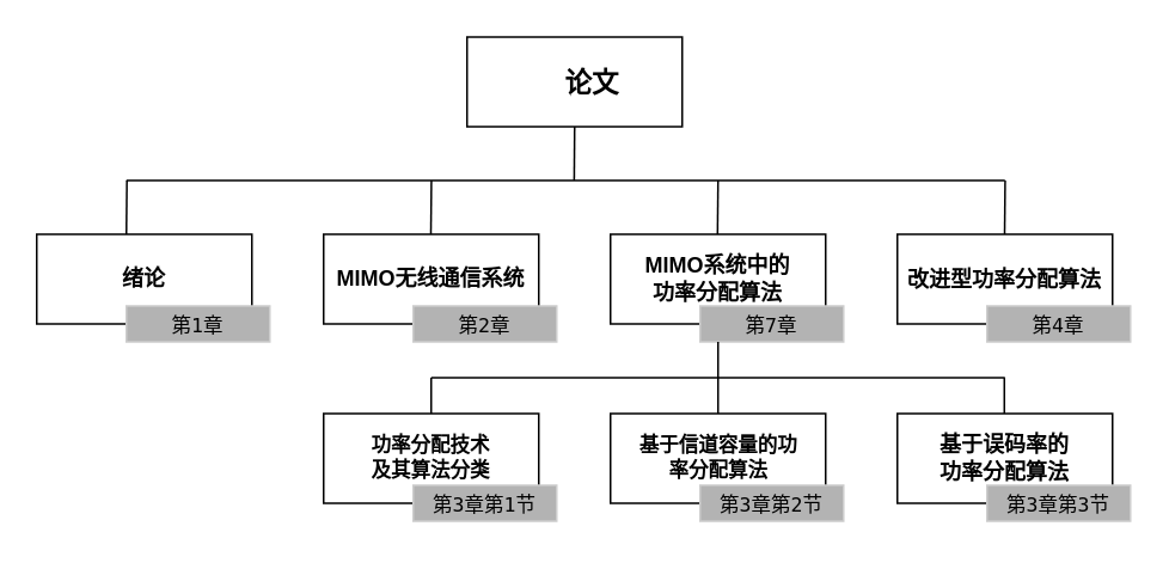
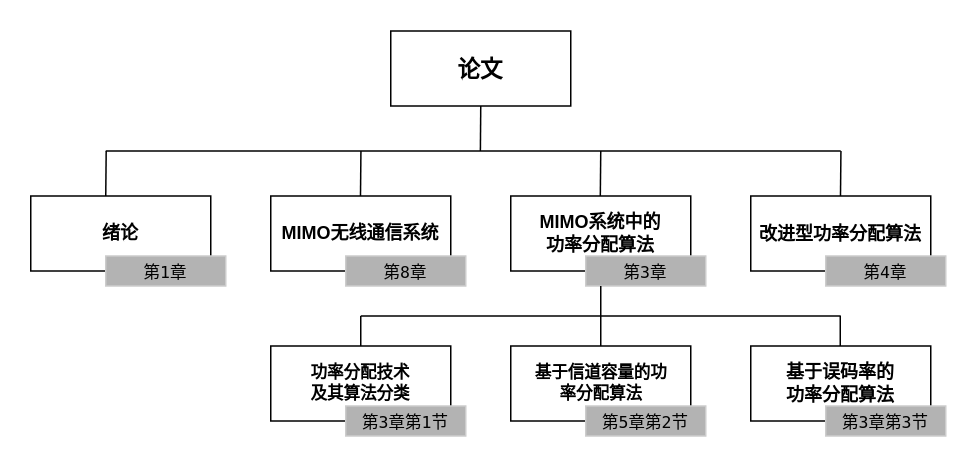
  <mxCell id="0" />
  <mxCell id="1" parent="0" />
  <mxCell id="2" value="" style="rounded=0;whiteSpace=wrap;html=1;" vertex="1" parent="1"><mxGeometry x="260" y="20" width="120" height="50" as="geometry" /></mxCell>
- <mxCell id="3" value="&lt;h3&gt;&lt;font style=&quot;font-size: 15px&quot;&gt;论文&lt;/font&gt;&lt;/h3&gt;" style="text;html=1;strokeColor=none;fillColor=none;align=center;verticalAlign=middle;whiteSpace=wrap;rounded=0;" vertex="1" parent="1"><mxGeometry x="300" y="30" width="60" height="30" as="geometry" /></mxCell>
+ <mxCell id="3" value="&lt;h3&gt;&lt;font style=&quot;font-size: 15px&quot;&gt;论文&lt;/font&gt;&lt;/h3&gt;" style="text;html=1;strokeColor=none;fillColor=none;align=center;verticalAlign=middle;whiteSpace=wrap;rounded=0;" vertex="1" parent="1"><mxGeometry x="290" y="30" width="60" height="30" as="geometry" /></mxCell>
  <mxCell id="4" value="" style="rounded=0;whiteSpace=wrap;html=1;" vertex="1" parent="1"><mxGeometry x="20" y="130" width="120" height="50" as="geometry" /></mxCell>
  <mxCell id="5" value="" style="rounded=0;whiteSpace=wrap;html=1;fillColor=#B3B3B3;fontColor=#333333;strokeColor=#CCCCCC;" vertex="1" parent="1"><mxGeometry x="70" y="170" width="80" height="20" as="geometry" /></mxCell>
  <mxCell id="6" value="&lt;h5&gt;&lt;font style=&quot;font-size: 12px&quot;&gt;绪论&lt;/font&gt;&lt;/h5&gt;" style="text;html=1;strokeColor=none;fillColor=none;align=center;verticalAlign=middle;whiteSpace=wrap;rounded=0;" vertex="1" parent="1"><mxGeometry x="50" y="140" width="60" height="30" as="geometry" /></mxCell>
  <mxCell id="7" value="" style="rounded=0;whiteSpace=wrap;html=1;" vertex="1" parent="1"><mxGeometry x="180" y="130" width="120" height="50" as="geometry" /></mxCell>
  <mxCell id="8" value="" style="rounded=0;whiteSpace=wrap;html=1;fillColor=#B3B3B3;fontColor=#333333;strokeColor=#CCCCCC;" vertex="1" parent="1"><mxGeometry x="230" y="170" width="80" height="20" as="geometry" /></mxCell>
  <mxCell id="9" value="&lt;h5&gt;&lt;font style=&quot;font-size: 12px&quot;&gt;MIMO无线通信系统&lt;/font&gt;&lt;/h5&gt;" style="text;html=1;strokeColor=none;fillColor=none;align=center;verticalAlign=middle;whiteSpace=wrap;rounded=0;" vertex="1" parent="1"><mxGeometry x="170" y="140" width="140" height="30" as="geometry" /></mxCell>
  <mxCell id="10" value="" style="rounded=0;whiteSpace=wrap;html=1;" vertex="1" parent="1"><mxGeometry x="340" y="130" width="120" height="50" as="geometry" /></mxCell>
  <mxCell id="11" value="" style="rounded=0;whiteSpace=wrap;html=1;fillColor=#B3B3B3;fontColor=#333333;strokeColor=#CCCCCC;" vertex="1" parent="1"><mxGeometry x="390" y="170" width="80" height="20" as="geometry" /></mxCell>
  <mxCell id="12" value="&lt;h6&gt;&lt;font style=&quot;font-size: 12px&quot;&gt;MIMO系统中的功率分配算法&lt;/font&gt;&lt;/h6&gt;" style="text;html=1;strokeColor=none;fillColor=none;align=center;verticalAlign=middle;whiteSpace=wrap;rounded=0;" vertex="1" parent="1"><mxGeometry x="355" y="140" width="90" height="30" as="geometry" /></mxCell>
  <mxCell id="13" value="" style="rounded=0;whiteSpace=wrap;html=1;" vertex="1" parent="1"><mxGeometry x="500" y="130" width="120" height="50" as="geometry" /></mxCell>
  <mxCell id="14" value="" style="rounded=0;whiteSpace=wrap;html=1;fillColor=#B3B3B3;fontColor=#333333;strokeColor=#CCCCCC;" vertex="1" parent="1"><mxGeometry x="550" y="170" width="80" height="20" as="geometry" /></mxCell>
  <mxCell id="15" value="&lt;h3&gt;&lt;font style=&quot;font-size: 12px&quot;&gt;改进型功率分配算法&lt;/font&gt;&lt;/h3&gt;" style="text;html=1;strokeColor=none;fillColor=none;align=center;verticalAlign=middle;whiteSpace=wrap;rounded=0;" vertex="1" parent="1"><mxGeometry x="505" y="140" width="110" height="30" as="geometry" /></mxCell>
  <mxCell id="16" value="" style="endArrow=none;html=1;rounded=0;fontSize=15;" edge="1" parent="1"><mxGeometry width="50" height="50" relative="1" as="geometry"><mxPoint x="70" y="100" as="sourcePoint" /><mxPoint x="560" y="100" as="targetPoint" /></mxGeometry></mxCell>
  <mxCell id="17" value="" style="endArrow=none;html=1;rounded=0;fontSize=15;" edge="1" parent="1"><mxGeometry width="50" height="50" relative="1" as="geometry"><mxPoint x="70" y="130" as="sourcePoint" /><mxPoint x="70.29" y="100" as="targetPoint" /></mxGeometry></mxCell>
  <mxCell id="18" value="" style="endArrow=none;html=1;rounded=0;fontSize=15;" edge="1" parent="1"><mxGeometry width="50" height="50" relative="1" as="geometry"><mxPoint x="239.83" y="130" as="sourcePoint" /><mxPoint x="240.12" y="100" as="targetPoint" /></mxGeometry></mxCell>
  <mxCell id="19" value="" style="endArrow=none;html=1;rounded=0;fontSize=15;" edge="1" parent="1"><mxGeometry width="50" height="50" relative="1" as="geometry"><mxPoint x="399.71" y="130" as="sourcePoint" /><mxPoint x="400" y="100" as="targetPoint" /></mxGeometry></mxCell>
  <mxCell id="20" value="" style="endArrow=none;html=1;rounded=0;fontSize=15;" edge="1" parent="1"><mxGeometry width="50" height="50" relative="1" as="geometry"><mxPoint x="559.83" y="130" as="sourcePoint" /><mxPoint x="560.12" y="100" as="targetPoint" /></mxGeometry></mxCell>
  <mxCell id="21" value="" style="endArrow=none;html=1;rounded=0;fontSize=15;entryX=0.5;entryY=1;entryDx=0;entryDy=0;" edge="1" parent="1" target="2"><mxGeometry width="50" height="50" relative="1" as="geometry"><mxPoint x="319.76" y="100" as="sourcePoint" /><mxPoint x="320" y="80" as="targetPoint" /></mxGeometry></mxCell>
  <mxCell id="22" value="&lt;pre&gt;&lt;font style=&quot;font-size: 11px&quot;&gt;第1章&lt;/font&gt;&lt;/pre&gt;" style="text;html=1;strokeColor=none;fillColor=none;align=center;verticalAlign=middle;whiteSpace=wrap;rounded=0;fontSize=13;" vertex="1" parent="1"><mxGeometry x="80" y="165" width="60" height="30" as="geometry" /></mxCell>
- <mxCell id="23" value="&lt;pre&gt;&lt;font style=&quot;font-size: 11px&quot;&gt;第2章&lt;/font&gt;&lt;/pre&gt;" style="text;html=1;strokeColor=none;fillColor=none;align=center;verticalAlign=middle;whiteSpace=wrap;rounded=0;fontSize=13;" vertex="1" parent="1"><mxGeometry x="240" y="165" width="60" height="30" as="geometry" /></mxCell>
- <mxCell id="24" value="&lt;pre&gt;&lt;font style=&quot;font-size: 11px&quot;&gt;第7章&lt;/font&gt;&lt;/pre&gt;" style="text;html=1;strokeColor=none;fillColor=none;align=center;verticalAlign=middle;whiteSpace=wrap;rounded=0;fontSize=13;" vertex="1" parent="1"><mxGeometry x="400" y="165" width="60" height="30" as="geometry" /></mxCell>
+ <mxCell id="23" value="&lt;pre&gt;&lt;font style=&quot;font-size: 11px&quot;&gt;第8章&lt;/font&gt;&lt;/pre&gt;" style="text;html=1;strokeColor=none;fillColor=none;align=center;verticalAlign=middle;whiteSpace=wrap;rounded=0;fontSize=13;" vertex="1" parent="1"><mxGeometry x="240" y="165" width="60" height="30" as="geometry" /></mxCell>
+ <mxCell id="24" value="&lt;pre&gt;&lt;font style=&quot;font-size: 11px&quot;&gt;第3章&lt;/font&gt;&lt;/pre&gt;" style="text;html=1;strokeColor=none;fillColor=none;align=center;verticalAlign=middle;whiteSpace=wrap;rounded=0;fontSize=13;" vertex="1" parent="1"><mxGeometry x="400" y="165" width="60" height="30" as="geometry" /></mxCell>
  <mxCell id="25" value="&lt;pre&gt;&lt;font style=&quot;font-size: 11px&quot;&gt;第4章&lt;/font&gt;&lt;/pre&gt;" style="text;html=1;strokeColor=none;fillColor=none;align=center;verticalAlign=middle;whiteSpace=wrap;rounded=0;fontSize=13;" vertex="1" parent="1"><mxGeometry x="560" y="165" width="60" height="30" as="geometry" /></mxCell>
  <mxCell id="26" value="" style="rounded=0;whiteSpace=wrap;html=1;" vertex="1" parent="1"><mxGeometry x="340" y="230" width="120" height="50" as="geometry" /></mxCell>
  <mxCell id="27" value="" style="rounded=0;whiteSpace=wrap;html=1;fillColor=#B3B3B3;fontColor=#333333;strokeColor=#CCCCCC;" vertex="1" parent="1"><mxGeometry x="390" y="270" width="80" height="20" as="geometry" /></mxCell>
  <mxCell id="28" value="&lt;h6&gt;&lt;font style=&quot;font-size: 11px&quot;&gt;基于信道容量的功率分配算法&lt;/font&gt;&lt;/h6&gt;" style="text;html=1;strokeColor=none;fillColor=none;align=center;verticalAlign=middle;whiteSpace=wrap;rounded=0;" vertex="1" parent="1"><mxGeometry x="352.5" y="240" width="95" height="30" as="geometry" /></mxCell>
- <mxCell id="29" value="&lt;pre&gt;&lt;font style=&quot;font-size: 11px&quot;&gt;第3章第2节&lt;/font&gt;&lt;/pre&gt;" style="text;html=1;strokeColor=none;fillColor=none;align=center;verticalAlign=middle;whiteSpace=wrap;rounded=0;fontSize=13;" vertex="1" parent="1"><mxGeometry x="400" y="265" width="60" height="30" as="geometry" /></mxCell>
+ <mxCell id="29" value="&lt;pre&gt;&lt;font style=&quot;font-size: 11px&quot;&gt;第5章第2节&lt;/font&gt;&lt;/pre&gt;" style="text;html=1;strokeColor=none;fillColor=none;align=center;verticalAlign=middle;whiteSpace=wrap;rounded=0;fontSize=13;" vertex="1" parent="1"><mxGeometry x="400" y="265" width="60" height="30" as="geometry" /></mxCell>
  <mxCell id="30" value="" style="rounded=0;whiteSpace=wrap;html=1;" vertex="1" parent="1"><mxGeometry x="500" y="230" width="120" height="50" as="geometry" /></mxCell>
  <mxCell id="31" value="" style="rounded=0;whiteSpace=wrap;html=1;fillColor=#B3B3B3;fontColor=#333333;strokeColor=#CCCCCC;" vertex="1" parent="1"><mxGeometry x="550" y="270" width="80" height="20" as="geometry" /></mxCell>
  <mxCell id="32" value="&lt;h5&gt;&lt;font style=&quot;font-size: 12px&quot;&gt;基于误码率的功率分配算法&lt;/font&gt;&lt;/h5&gt;" style="text;html=1;strokeColor=none;fillColor=none;align=center;verticalAlign=middle;whiteSpace=wrap;rounded=0;" vertex="1" parent="1"><mxGeometry x="520" y="240" width="80" height="30" as="geometry" /></mxCell>
  <mxCell id="33" value="&lt;pre&gt;&lt;font style=&quot;font-size: 11px&quot;&gt;第3章第3节&lt;/font&gt;&lt;/pre&gt;" style="text;html=1;strokeColor=none;fillColor=none;align=center;verticalAlign=middle;whiteSpace=wrap;rounded=0;fontSize=13;" vertex="1" parent="1"><mxGeometry x="560" y="265" width="60" height="30" as="geometry" /></mxCell>
  <mxCell id="34" value="" style="endArrow=none;html=1;rounded=0;fontSize=12;" edge="1" parent="1"><mxGeometry width="50" height="50" relative="1" as="geometry"><mxPoint x="240" y="210" as="sourcePoint" /><mxPoint x="560" y="210" as="targetPoint" /></mxGeometry></mxCell>
  <mxCell id="35" value="" style="endArrow=none;html=1;rounded=0;fontSize=11;" edge="1" parent="1"><mxGeometry width="50" height="50" relative="1" as="geometry"><mxPoint x="400" y="210" as="sourcePoint" /><mxPoint x="400" y="190" as="targetPoint" /></mxGeometry></mxCell>
  <mxCell id="36" value="" style="rounded=0;whiteSpace=wrap;html=1;" vertex="1" parent="1"><mxGeometry x="180" y="230" width="120" height="50" as="geometry" /></mxCell>
  <mxCell id="37" value="" style="rounded=0;whiteSpace=wrap;html=1;fillColor=#B3B3B3;fontColor=#333333;strokeColor=#CCCCCC;" vertex="1" parent="1"><mxGeometry x="230" y="270" width="80" height="20" as="geometry" /></mxCell>
  <mxCell id="38" value="&lt;h6&gt;&lt;font style=&quot;font-size: 11px&quot;&gt;功率分配技术及其算法分类&lt;/font&gt;&lt;/h6&gt;" style="text;html=1;strokeColor=none;fillColor=none;align=center;verticalAlign=middle;whiteSpace=wrap;rounded=0;" vertex="1" parent="1"><mxGeometry x="201.25" y="240" width="77.5" height="30" as="geometry" /></mxCell>
  <mxCell id="39" value="&lt;pre&gt;&lt;font style=&quot;font-size: 11px&quot;&gt;第3章第1节&lt;/font&gt;&lt;/pre&gt;" style="text;html=1;strokeColor=none;fillColor=none;align=center;verticalAlign=middle;whiteSpace=wrap;rounded=0;fontSize=13;" vertex="1" parent="1"><mxGeometry x="240" y="265" width="60" height="30" as="geometry" /></mxCell>
  <mxCell id="40" value="" style="endArrow=none;html=1;rounded=0;fontSize=11;" edge="1" parent="1"><mxGeometry width="50" height="50" relative="1" as="geometry"><mxPoint x="240" y="230" as="sourcePoint" /><mxPoint x="240" y="210" as="targetPoint" /></mxGeometry></mxCell>
  <mxCell id="41" value="" style="endArrow=none;html=1;rounded=0;fontSize=11;" edge="1" parent="1"><mxGeometry width="50" height="50" relative="1" as="geometry"><mxPoint x="400" y="230" as="sourcePoint" /><mxPoint x="400" y="210" as="targetPoint" /></mxGeometry></mxCell>
  <mxCell id="42" value="" style="endArrow=none;html=1;rounded=0;fontSize=11;" edge="1" parent="1"><mxGeometry width="50" height="50" relative="1" as="geometry"><mxPoint x="559.67" y="230" as="sourcePoint" /><mxPoint x="559.67" y="210" as="targetPoint" /></mxGeometry></mxCell>
